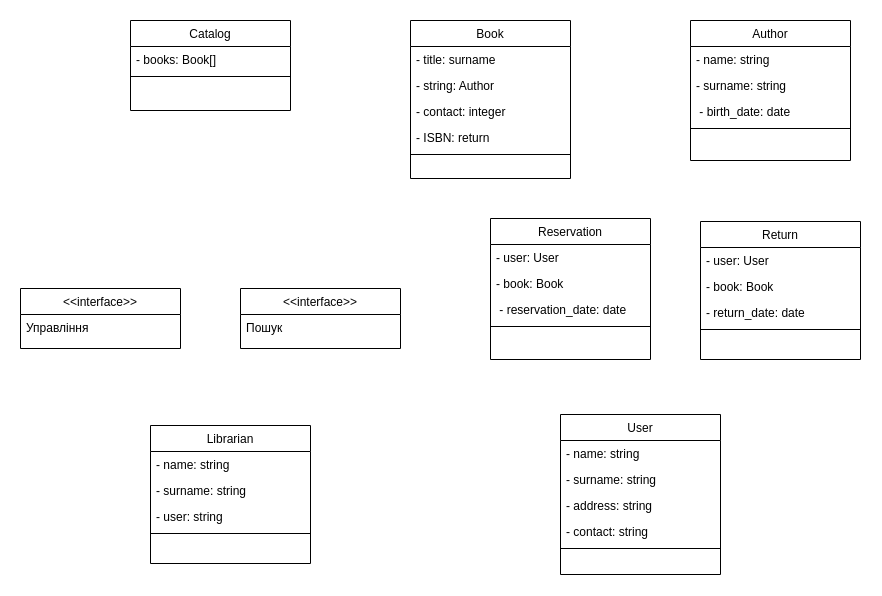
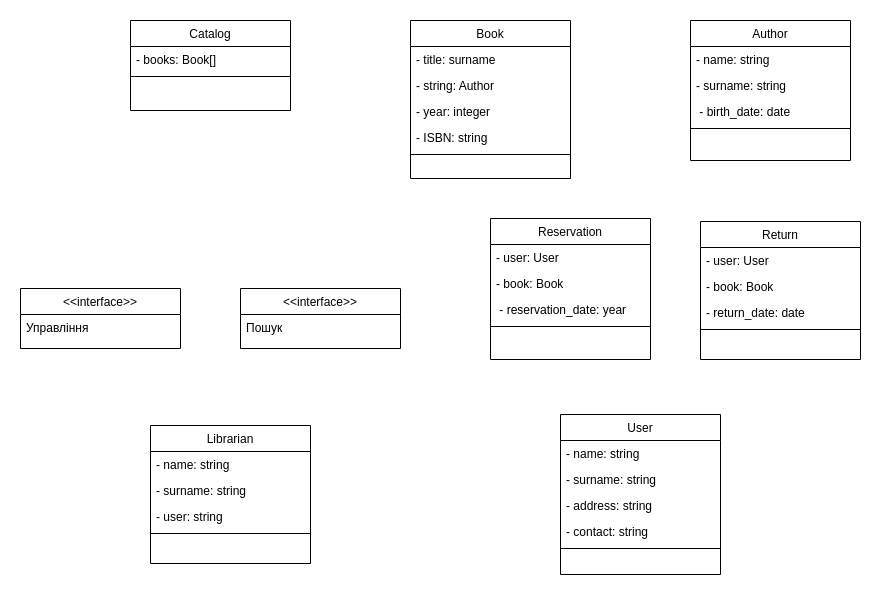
  <mxCell id="0" />
  <mxCell id="1" parent="0" />
  <mxCell id="2" value="Catalog       " style="swimlane;fontStyle=0;align=center;verticalAlign=top;childLayout=stackLayout;horizontal=1;startSize=26;horizontalStack=0;resizeParent=1;resizeLast=0;collapsible=1;marginBottom=0;rounded=0;shadow=0;strokeWidth=1;" vertex="1" parent="1"><mxGeometry x="130" y="20" width="160" height="90" as="geometry"><mxRectangle x="130" y="380" width="160" height="26" as="alternateBounds" /></mxGeometry></mxCell>
  <mxCell id="3" value="- books: Book[]" style="text;align=left;verticalAlign=top;spacingLeft=4;spacingRight=4;overflow=hidden;rotatable=0;points=[[0,0.5],[1,0.5]];portConstraint=eastwest;" vertex="1" parent="2"><mxGeometry y="26" width="160" height="26" as="geometry" /></mxCell>
  <mxCell id="4" value="" style="line;html=1;strokeWidth=1;align=left;verticalAlign=middle;spacingTop=-1;spacingLeft=3;spacingRight=3;rotatable=0;labelPosition=right;points=[];portConstraint=eastwest;" vertex="1" parent="2"><mxGeometry y="52" width="160" height="8" as="geometry" /></mxCell>
  <mxCell id="5" value="User           " style="swimlane;fontStyle=0;align=center;verticalAlign=top;childLayout=stackLayout;horizontal=1;startSize=26;horizontalStack=0;resizeParent=1;resizeLast=0;collapsible=1;marginBottom=0;rounded=0;shadow=0;strokeWidth=1;" vertex="1" parent="1"><mxGeometry x="560" y="414" width="160" height="160" as="geometry"><mxRectangle x="130" y="380" width="160" height="26" as="alternateBounds" /></mxGeometry></mxCell>
  <mxCell id="6" value="- name: string" style="text;align=left;verticalAlign=top;spacingLeft=4;spacingRight=4;overflow=hidden;rotatable=0;points=[[0,0.5],[1,0.5]];portConstraint=eastwest;" vertex="1" parent="5"><mxGeometry y="26" width="160" height="26" as="geometry" /></mxCell>
  <mxCell id="7" value="- surname: string" style="text;align=left;verticalAlign=top;spacingLeft=4;spacingRight=4;overflow=hidden;rotatable=0;points=[[0,0.5],[1,0.5]];portConstraint=eastwest;rounded=0;shadow=0;html=0;" vertex="1" parent="5"><mxGeometry y="52" width="160" height="26" as="geometry" /></mxCell>
  <mxCell id="8" value="- address: string" style="text;align=left;verticalAlign=top;spacingLeft=4;spacingRight=4;overflow=hidden;rotatable=0;points=[[0,0.5],[1,0.5]];portConstraint=eastwest;rounded=0;shadow=0;html=0;" vertex="1" parent="5"><mxGeometry y="78" width="160" height="26" as="geometry" /></mxCell>
  <mxCell id="9" value="- contact: string" style="text;align=left;verticalAlign=top;spacingLeft=4;spacingRight=4;overflow=hidden;rotatable=0;points=[[0,0.5],[1,0.5]];portConstraint=eastwest;rounded=0;shadow=0;html=0;" vertex="1" parent="5"><mxGeometry y="104" width="160" height="26" as="geometry" /></mxCell>
  <mxCell id="10" value="" style="line;html=1;strokeWidth=1;align=left;verticalAlign=middle;spacingTop=-1;spacingLeft=3;spacingRight=3;rotatable=0;labelPosition=right;points=[];portConstraint=eastwest;" vertex="1" parent="5"><mxGeometry y="130" width="160" height="8" as="geometry" /></mxCell>
  <mxCell id="11" value="Reservation    " style="swimlane;fontStyle=0;align=center;verticalAlign=top;childLayout=stackLayout;horizontal=1;startSize=26;horizontalStack=0;resizeParent=1;resizeLast=0;collapsible=1;marginBottom=0;rounded=0;shadow=0;strokeWidth=1;" vertex="1" parent="1"><mxGeometry x="490" y="218" width="160" height="141" as="geometry"><mxRectangle x="130" y="380" width="160" height="26" as="alternateBounds" /></mxGeometry></mxCell>
  <mxCell id="12" value="- user: User " style="text;align=left;verticalAlign=top;spacingLeft=4;spacingRight=4;overflow=hidden;rotatable=0;points=[[0,0.5],[1,0.5]];portConstraint=eastwest;" vertex="1" parent="11"><mxGeometry y="26" width="160" height="26" as="geometry" /></mxCell>
  <mxCell id="13" value="- book: Book " style="text;align=left;verticalAlign=top;spacingLeft=4;spacingRight=4;overflow=hidden;rotatable=0;points=[[0,0.5],[1,0.5]];portConstraint=eastwest;rounded=0;shadow=0;html=0;" vertex="1" parent="11"><mxGeometry y="52" width="160" height="26" as="geometry" /></mxCell>
- <mxCell id="14" value=" - reservation_date: date" style="text;align=left;verticalAlign=top;spacingLeft=4;spacingRight=4;overflow=hidden;rotatable=0;points=[[0,0.5],[1,0.5]];portConstraint=eastwest;rounded=0;shadow=0;html=0;" vertex="1" parent="11"><mxGeometry y="78" width="160" height="26" as="geometry" /></mxCell>
+ <mxCell id="14" value=" - reservation_date: year" style="text;align=left;verticalAlign=top;spacingLeft=4;spacingRight=4;overflow=hidden;rotatable=0;points=[[0,0.5],[1,0.5]];portConstraint=eastwest;rounded=0;shadow=0;html=0;" vertex="1" parent="11"><mxGeometry y="78" width="160" height="26" as="geometry" /></mxCell>
  <mxCell id="15" value="" style="line;html=1;strokeWidth=1;align=left;verticalAlign=middle;spacingTop=-1;spacingLeft=3;spacingRight=3;rotatable=0;labelPosition=right;points=[];portConstraint=eastwest;" vertex="1" parent="11"><mxGeometry y="104" width="160" height="8" as="geometry" /></mxCell>
  <mxCell id="16" value="&lt;&lt;interface&gt;&gt;&#10;" style="swimlane;fontStyle=0;align=center;verticalAlign=top;childLayout=stackLayout;horizontal=1;startSize=26;horizontalStack=0;resizeParent=1;resizeLast=0;collapsible=1;marginBottom=0;rounded=0;shadow=0;strokeWidth=1;" vertex="1" parent="1"><mxGeometry x="20" y="288" width="160" height="60" as="geometry"><mxRectangle x="130" y="380" width="160" height="26" as="alternateBounds" /></mxGeometry></mxCell>
  <mxCell id="17" value="Управління" style="text;align=left;verticalAlign=top;spacingLeft=4;spacingRight=4;overflow=hidden;rotatable=0;points=[[0,0.5],[1,0.5]];portConstraint=eastwest;" vertex="1" parent="16"><mxGeometry y="26" width="160" height="26" as="geometry" /></mxCell>
  <mxCell id="18" value="Librarian       " style="swimlane;fontStyle=0;align=center;verticalAlign=top;childLayout=stackLayout;horizontal=1;startSize=26;horizontalStack=0;resizeParent=1;resizeLast=0;collapsible=1;marginBottom=0;rounded=0;shadow=0;strokeWidth=1;" vertex="1" parent="1"><mxGeometry x="150" y="425" width="160" height="138" as="geometry"><mxRectangle x="130" y="380" width="160" height="26" as="alternateBounds" /></mxGeometry></mxCell>
  <mxCell id="19" value="- name: string " style="text;align=left;verticalAlign=top;spacingLeft=4;spacingRight=4;overflow=hidden;rotatable=0;points=[[0,0.5],[1,0.5]];portConstraint=eastwest;" vertex="1" parent="18"><mxGeometry y="26" width="160" height="26" as="geometry" /></mxCell>
  <mxCell id="20" value="- surname: string" style="text;align=left;verticalAlign=top;spacingLeft=4;spacingRight=4;overflow=hidden;rotatable=0;points=[[0,0.5],[1,0.5]];portConstraint=eastwest;rounded=0;shadow=0;html=0;" vertex="1" parent="18"><mxGeometry y="52" width="160" height="26" as="geometry" /></mxCell>
  <mxCell id="21" value="- user: string" style="text;align=left;verticalAlign=top;spacingLeft=4;spacingRight=4;overflow=hidden;rotatable=0;points=[[0,0.5],[1,0.5]];portConstraint=eastwest;" vertex="1" parent="18"><mxGeometry y="78" width="160" height="26" as="geometry" /></mxCell>
  <mxCell id="22" value="" style="line;html=1;strokeWidth=1;align=left;verticalAlign=middle;spacingTop=-1;spacingLeft=3;spacingRight=3;rotatable=0;labelPosition=right;points=[];portConstraint=eastwest;" vertex="1" parent="18"><mxGeometry y="104" width="160" height="8" as="geometry" /></mxCell>
  <mxCell id="23" value="Return         " style="swimlane;fontStyle=0;align=center;verticalAlign=top;childLayout=stackLayout;horizontal=1;startSize=26;horizontalStack=0;resizeParent=1;resizeLast=0;collapsible=1;marginBottom=0;rounded=0;shadow=0;strokeWidth=1;" vertex="1" parent="1"><mxGeometry x="700" y="221" width="160" height="138" as="geometry"><mxRectangle x="130" y="380" width="160" height="26" as="alternateBounds" /></mxGeometry></mxCell>
  <mxCell id="24" value="- user: User" style="text;align=left;verticalAlign=top;spacingLeft=4;spacingRight=4;overflow=hidden;rotatable=0;points=[[0,0.5],[1,0.5]];portConstraint=eastwest;" vertex="1" parent="23"><mxGeometry y="26" width="160" height="26" as="geometry" /></mxCell>
  <mxCell id="25" value="- book: Book" style="text;align=left;verticalAlign=top;spacingLeft=4;spacingRight=4;overflow=hidden;rotatable=0;points=[[0,0.5],[1,0.5]];portConstraint=eastwest;rounded=0;shadow=0;html=0;" vertex="1" parent="23"><mxGeometry y="52" width="160" height="26" as="geometry" /></mxCell>
  <mxCell id="26" value="- return_date: date" style="text;align=left;verticalAlign=top;spacingLeft=4;spacingRight=4;overflow=hidden;rotatable=0;points=[[0,0.5],[1,0.5]];portConstraint=eastwest;rounded=0;shadow=0;html=0;" vertex="1" parent="23"><mxGeometry y="78" width="160" height="26" as="geometry" /></mxCell>
  <mxCell id="27" value="" style="line;html=1;strokeWidth=1;align=left;verticalAlign=middle;spacingTop=-1;spacingLeft=3;spacingRight=3;rotatable=0;labelPosition=right;points=[];portConstraint=eastwest;" vertex="1" parent="23"><mxGeometry y="104" width="160" height="8" as="geometry" /></mxCell>
  <mxCell id="28" value="&lt;&lt;interface&gt;&gt;&#10;" style="swimlane;fontStyle=0;align=center;verticalAlign=top;childLayout=stackLayout;horizontal=1;startSize=26;horizontalStack=0;resizeParent=1;resizeLast=0;collapsible=1;marginBottom=0;rounded=0;shadow=0;strokeWidth=1;" vertex="1" parent="1"><mxGeometry x="240" y="288" width="160" height="60" as="geometry"><mxRectangle x="130" y="380" width="160" height="26" as="alternateBounds" /></mxGeometry></mxCell>
  <mxCell id="29" value="Пошук" style="text;align=left;verticalAlign=top;spacingLeft=4;spacingRight=4;overflow=hidden;rotatable=0;points=[[0,0.5],[1,0.5]];portConstraint=eastwest;" vertex="1" parent="28"><mxGeometry y="26" width="160" height="26" as="geometry" /></mxCell>
  <mxCell id="30" value="Book         " style="swimlane;fontStyle=0;align=center;verticalAlign=top;childLayout=stackLayout;horizontal=1;startSize=26;horizontalStack=0;resizeParent=1;resizeLast=0;collapsible=1;marginBottom=0;rounded=0;shadow=0;strokeWidth=1;" vertex="1" parent="1"><mxGeometry x="410" y="20" width="160" height="158" as="geometry"><mxRectangle x="130" y="380" width="160" height="26" as="alternateBounds" /></mxGeometry></mxCell>
  <mxCell id="31" value="- title: surname " style="text;align=left;verticalAlign=top;spacingLeft=4;spacingRight=4;overflow=hidden;rotatable=0;points=[[0,0.5],[1,0.5]];portConstraint=eastwest;" vertex="1" parent="30"><mxGeometry y="26" width="160" height="26" as="geometry" /></mxCell>
  <mxCell id="32" value="- string: Author" style="text;align=left;verticalAlign=top;spacingLeft=4;spacingRight=4;overflow=hidden;rotatable=0;points=[[0,0.5],[1,0.5]];portConstraint=eastwest;rounded=0;shadow=0;html=0;" vertex="1" parent="30"><mxGeometry y="52" width="160" height="26" as="geometry" /></mxCell>
- <mxCell id="33" value="- contact: integer" style="text;align=left;verticalAlign=top;spacingLeft=4;spacingRight=4;overflow=hidden;rotatable=0;points=[[0,0.5],[1,0.5]];portConstraint=eastwest;rounded=0;shadow=0;html=0;" vertex="1" parent="30"><mxGeometry y="78" width="160" height="26" as="geometry" /></mxCell>
- <mxCell id="34" value="- ISBN: return" style="text;align=left;verticalAlign=top;spacingLeft=4;spacingRight=4;overflow=hidden;rotatable=0;points=[[0,0.5],[1,0.5]];portConstraint=eastwest;rounded=0;shadow=0;html=0;" vertex="1" parent="30"><mxGeometry y="104" width="160" height="26" as="geometry" /></mxCell>
+ <mxCell id="33" value="- year: integer" style="text;align=left;verticalAlign=top;spacingLeft=4;spacingRight=4;overflow=hidden;rotatable=0;points=[[0,0.5],[1,0.5]];portConstraint=eastwest;rounded=0;shadow=0;html=0;" vertex="1" parent="30"><mxGeometry y="78" width="160" height="26" as="geometry" /></mxCell>
+ <mxCell id="34" value="- ISBN: string" style="text;align=left;verticalAlign=top;spacingLeft=4;spacingRight=4;overflow=hidden;rotatable=0;points=[[0,0.5],[1,0.5]];portConstraint=eastwest;rounded=0;shadow=0;html=0;" vertex="1" parent="30"><mxGeometry y="104" width="160" height="26" as="geometry" /></mxCell>
  <mxCell id="35" value="" style="line;html=1;strokeWidth=1;align=left;verticalAlign=middle;spacingTop=-1;spacingLeft=3;spacingRight=3;rotatable=0;labelPosition=right;points=[];portConstraint=eastwest;" vertex="1" parent="30"><mxGeometry y="130" width="160" height="8" as="geometry" /></mxCell>
  <mxCell id="36" value="Author       " style="swimlane;fontStyle=0;align=center;verticalAlign=top;childLayout=stackLayout;horizontal=1;startSize=26;horizontalStack=0;resizeParent=1;resizeLast=0;collapsible=1;marginBottom=0;rounded=0;shadow=0;strokeWidth=1;" vertex="1" parent="1"><mxGeometry x="690" y="20" width="160" height="140" as="geometry"><mxRectangle x="130" y="380" width="160" height="26" as="alternateBounds" /></mxGeometry></mxCell>
  <mxCell id="37" value="- name: string" style="text;align=left;verticalAlign=top;spacingLeft=4;spacingRight=4;overflow=hidden;rotatable=0;points=[[0,0.5],[1,0.5]];portConstraint=eastwest;" vertex="1" parent="36"><mxGeometry y="26" width="160" height="26" as="geometry" /></mxCell>
  <mxCell id="38" value="- surname: string" style="text;align=left;verticalAlign=top;spacingLeft=4;spacingRight=4;overflow=hidden;rotatable=0;points=[[0,0.5],[1,0.5]];portConstraint=eastwest;rounded=0;shadow=0;html=0;" vertex="1" parent="36"><mxGeometry y="52" width="160" height="26" as="geometry" /></mxCell>
  <mxCell id="39" value=" - birth_date: date" style="text;align=left;verticalAlign=top;spacingLeft=4;spacingRight=4;overflow=hidden;rotatable=0;points=[[0,0.5],[1,0.5]];portConstraint=eastwest;rounded=0;shadow=0;html=0;" vertex="1" parent="36"><mxGeometry y="78" width="160" height="26" as="geometry" /></mxCell>
  <mxCell id="40" value="" style="line;html=1;strokeWidth=1;align=left;verticalAlign=middle;spacingTop=-1;spacingLeft=3;spacingRight=3;rotatable=0;labelPosition=right;points=[];portConstraint=eastwest;" vertex="1" parent="36"><mxGeometry y="104" width="160" height="8" as="geometry" /></mxCell>
